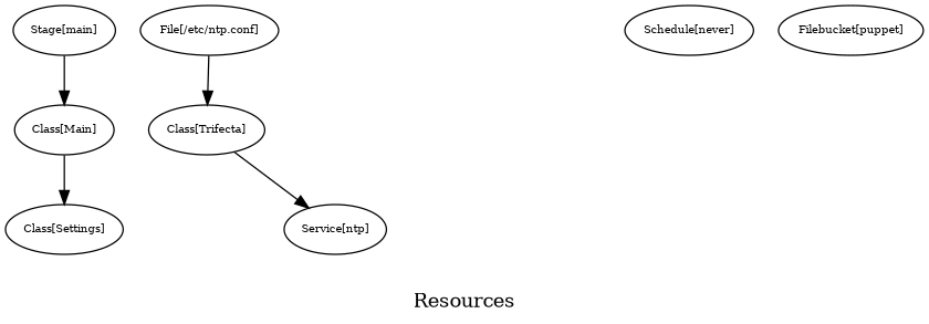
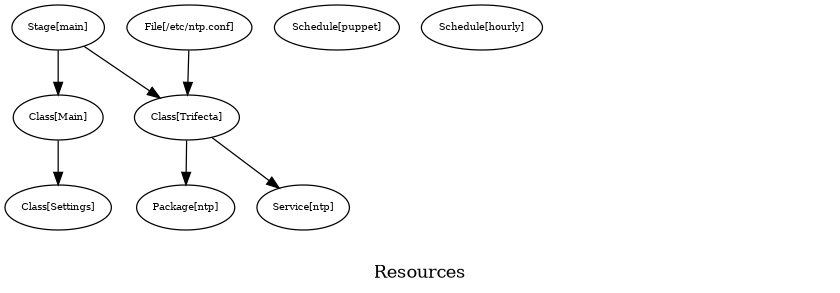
  digraph {
    label=Resources
    node [fontsize=8]
    edge [fontsize=8]
    n1 [label="Stage[main]"]
    n2 [label="Class[Main]"]
    n3 [label="Class[Trifecta]"]
    n4 [label="Class[Settings]"]
+   n5 [label="Package[ntp]"]
    n6 [label="Service[ntp]"]
    n7 [label="File[/etc/ntp.conf]"]
-   n10 [label="Schedule[never]"]
-   n11 [label="Filebucket[puppet]"]
+   n8 [label="Schedule[puppet]"]
+   n9 [label="Schedule[hourly]"]
    n1 -> n2
+   n1 -> n3
    n2 -> n4
+   n3 -> n5
    n3 -> n6
    n7 -> n3
  }
